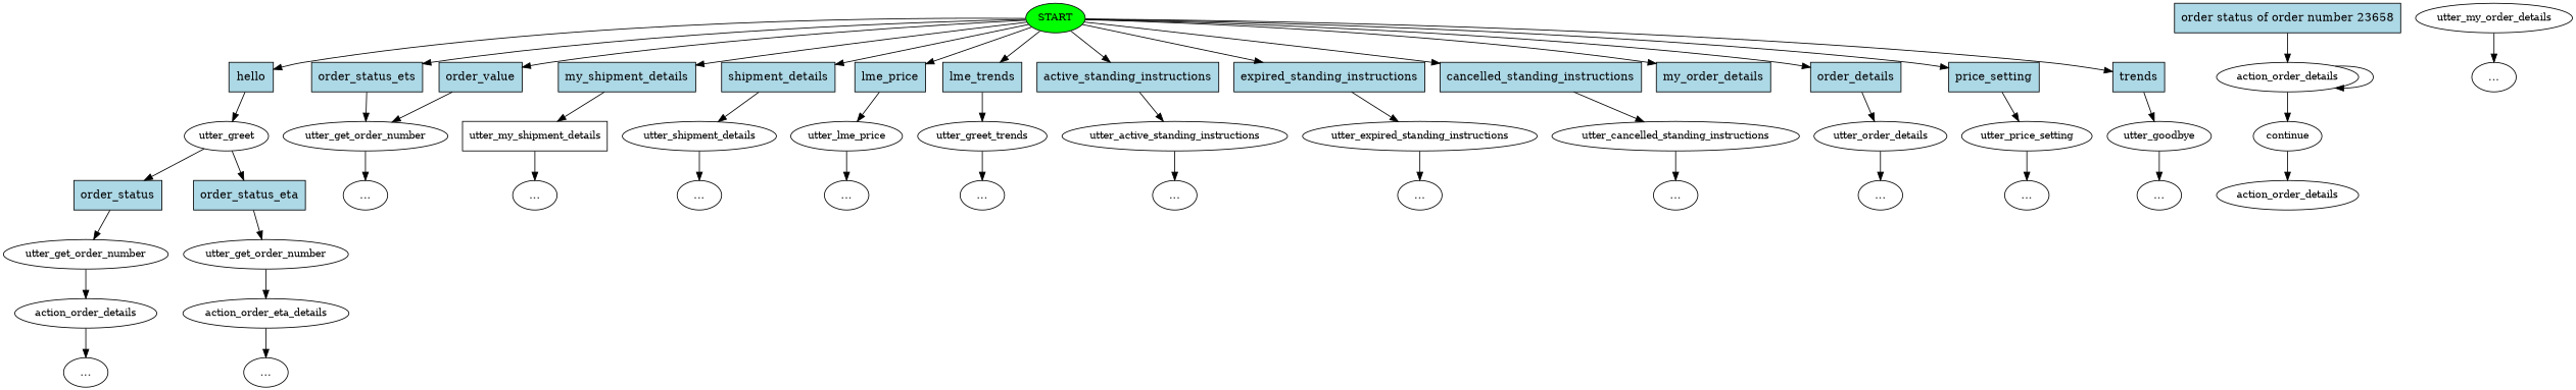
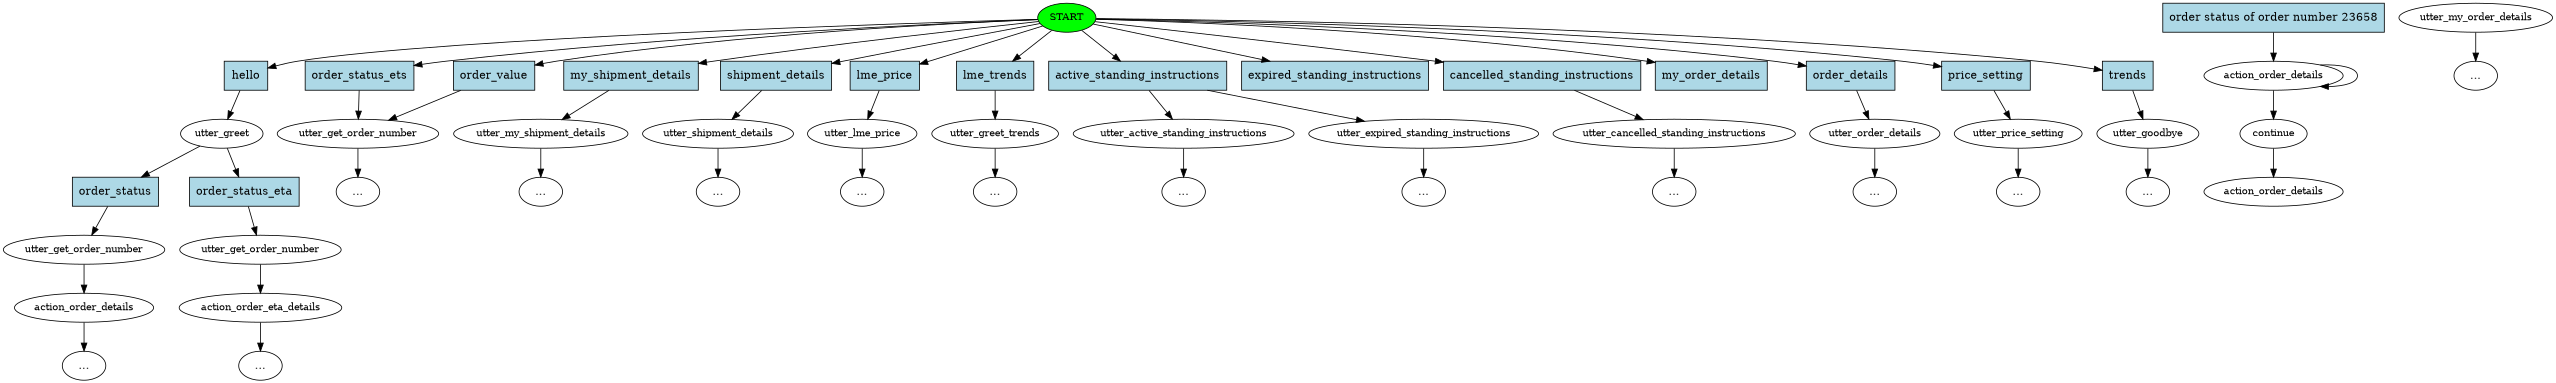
  digraph {
    n1 [fillcolor=green fontsize=12 label=START style=filled]
    n2 [fillcolor=lightblue label=hello shape=rect style=filled]
    n3 [fillcolor=lightblue label=order_status_ets shape=rect style=filled]
    n4 [fillcolor=lightblue label=order_value shape=rect style=filled]
    n5 [fillcolor=lightblue label=my_shipment_details shape=rect style=filled]
    n6 [fillcolor=lightblue label=shipment_details shape=rect style=filled]
    n7 [fillcolor=lightblue label=lme_price shape=rect style=filled]
    n8 [fillcolor=lightblue label=lme_trends shape=rect style=filled]
    n9 [fillcolor=lightblue label=active_standing_instructions shape=rect style=filled]
    n10 [fillcolor=lightblue label=expired_standing_instructions shape=rect style=filled]
    n11 [fillcolor=lightblue label=cancelled_standing_instructions shape=rect style=filled]
    n12 [fillcolor=lightblue label=my_order_details shape=rect style=filled]
    n13 [fillcolor=lightblue label=order_details shape=rect style=filled]
    n14 [fillcolor=lightblue label=price_setting shape=rect style=filled]
    n15 [fillcolor=lightblue label=trends shape=rect style=filled]
    n16 [fontsize=12 label=utter_greet]
    n17 [fontsize=12 label=utter_get_order_number]
-   n18 [fontsize=12 label=utter_my_shipment_details shape=box]
+   n18 [fontsize=12 label=utter_my_shipment_details]
    n19 [fontsize=12 label=utter_shipment_details]
    n20 [fontsize=12 label=utter_lme_price]
    n21 [fontsize=12 label=utter_greet_trends]
    n22 [fontsize=12 label=utter_active_standing_instructions]
    n23 [fontsize=12 label=utter_expired_standing_instructions]
    n24 [fontsize=12 label=utter_cancelled_standing_instructions]
    n25 [fontsize=12 label=utter_order_details]
    n26 [fontsize=12 label=utter_price_setting]
    n27 [fontsize=12 label=utter_goodbye]
    n28 [fillcolor=lightblue label=order_status shape=rect style=filled]
    n29 [fillcolor=lightblue label=order_status_eta shape=rect style=filled]
    n30 [fontsize=12 label=utter_get_order_number]
    n31 [fontsize=12 label=utter_get_order_number]
    n32 [fillcolor=lightblue label="order status of order number 23658" shape=rect style=filled]
    n33 [fontsize=12 label=action_order_details]
    n34 [fontsize=12 label=action_order_details]
    n35 [label="..."]
    n36 [fontsize=12 label=action_order_eta_details]
    n37 [label="..."]
    n38 [label="..."]
    n39 [label="..."]
    n40 [label="..."]
    n41 [label="..."]
    n42 [label="..."]
    n43 [label="..."]
    n44 [label="..."]
    n45 [label="..."]
    n46 [fontsize=12 label=utter_my_order_details]
    n47 [label="..."]
    n48 [label="..."]
    n49 [label="..."]
    n50 [label="..."]
    n51 [fontsize=12 label=continue]
    n52 [fontsize=12 label=action_order_details]
    n1 -> n2
    n1 -> n3
    n1 -> n4
    n1 -> n5
    n1 -> n6
    n1 -> n7
    n1 -> n8
    n1 -> n9
    n1 -> n10
    n1 -> n11
    n1 -> n12
    n1 -> n13
    n1 -> n14
    n1 -> n15
    n2 -> n16
    n3 -> n17
    n4 -> n17
    n5 -> n18
    n6 -> n19
    n7 -> n20
    n8 -> n21
    n9 -> n22
-   n10 -> n23
+   n9 -> n23
    n11 -> n24
    n13 -> n25
    n14 -> n26
    n15 -> n27
    n16 -> n28
    n16 -> n29
    n17 -> n38
    n18 -> n39
    n19 -> n40
    n20 -> n41
    n21 -> n42
    n22 -> n43
    n23 -> n44
    n24 -> n45
    n25 -> n48
    n26 -> n49
    n27 -> n50
    n28 -> n30
    n29 -> n31
    n30 -> n34
    n31 -> n36
    n32 -> n33
    n33 -> n33
    n33 -> n51
    n34 -> n35
    n36 -> n37
    n46 -> n47
    n51 -> n52
  }
